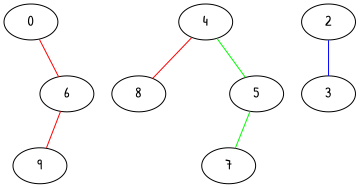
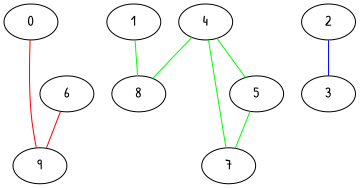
  graph {
    fontname="Patrick Hand"
    node [fontname="Patrick Hand"]
    edge [color=green fontname="Patrick Hand"]
    0
    9
+   1
    8
    2
    3
    4
    7
    5
    6
-   0 -- 6 [color=red]
+   0 -- 9 [color=red]
+   1 -- 8
    2 -- 3 [color=blue]
-   4 -- 8 [color=red]
+   4 -- 8
+   4 -- 7
    4 -- 5
    5 -- 7
    6 -- 9 [color=red]
  }
